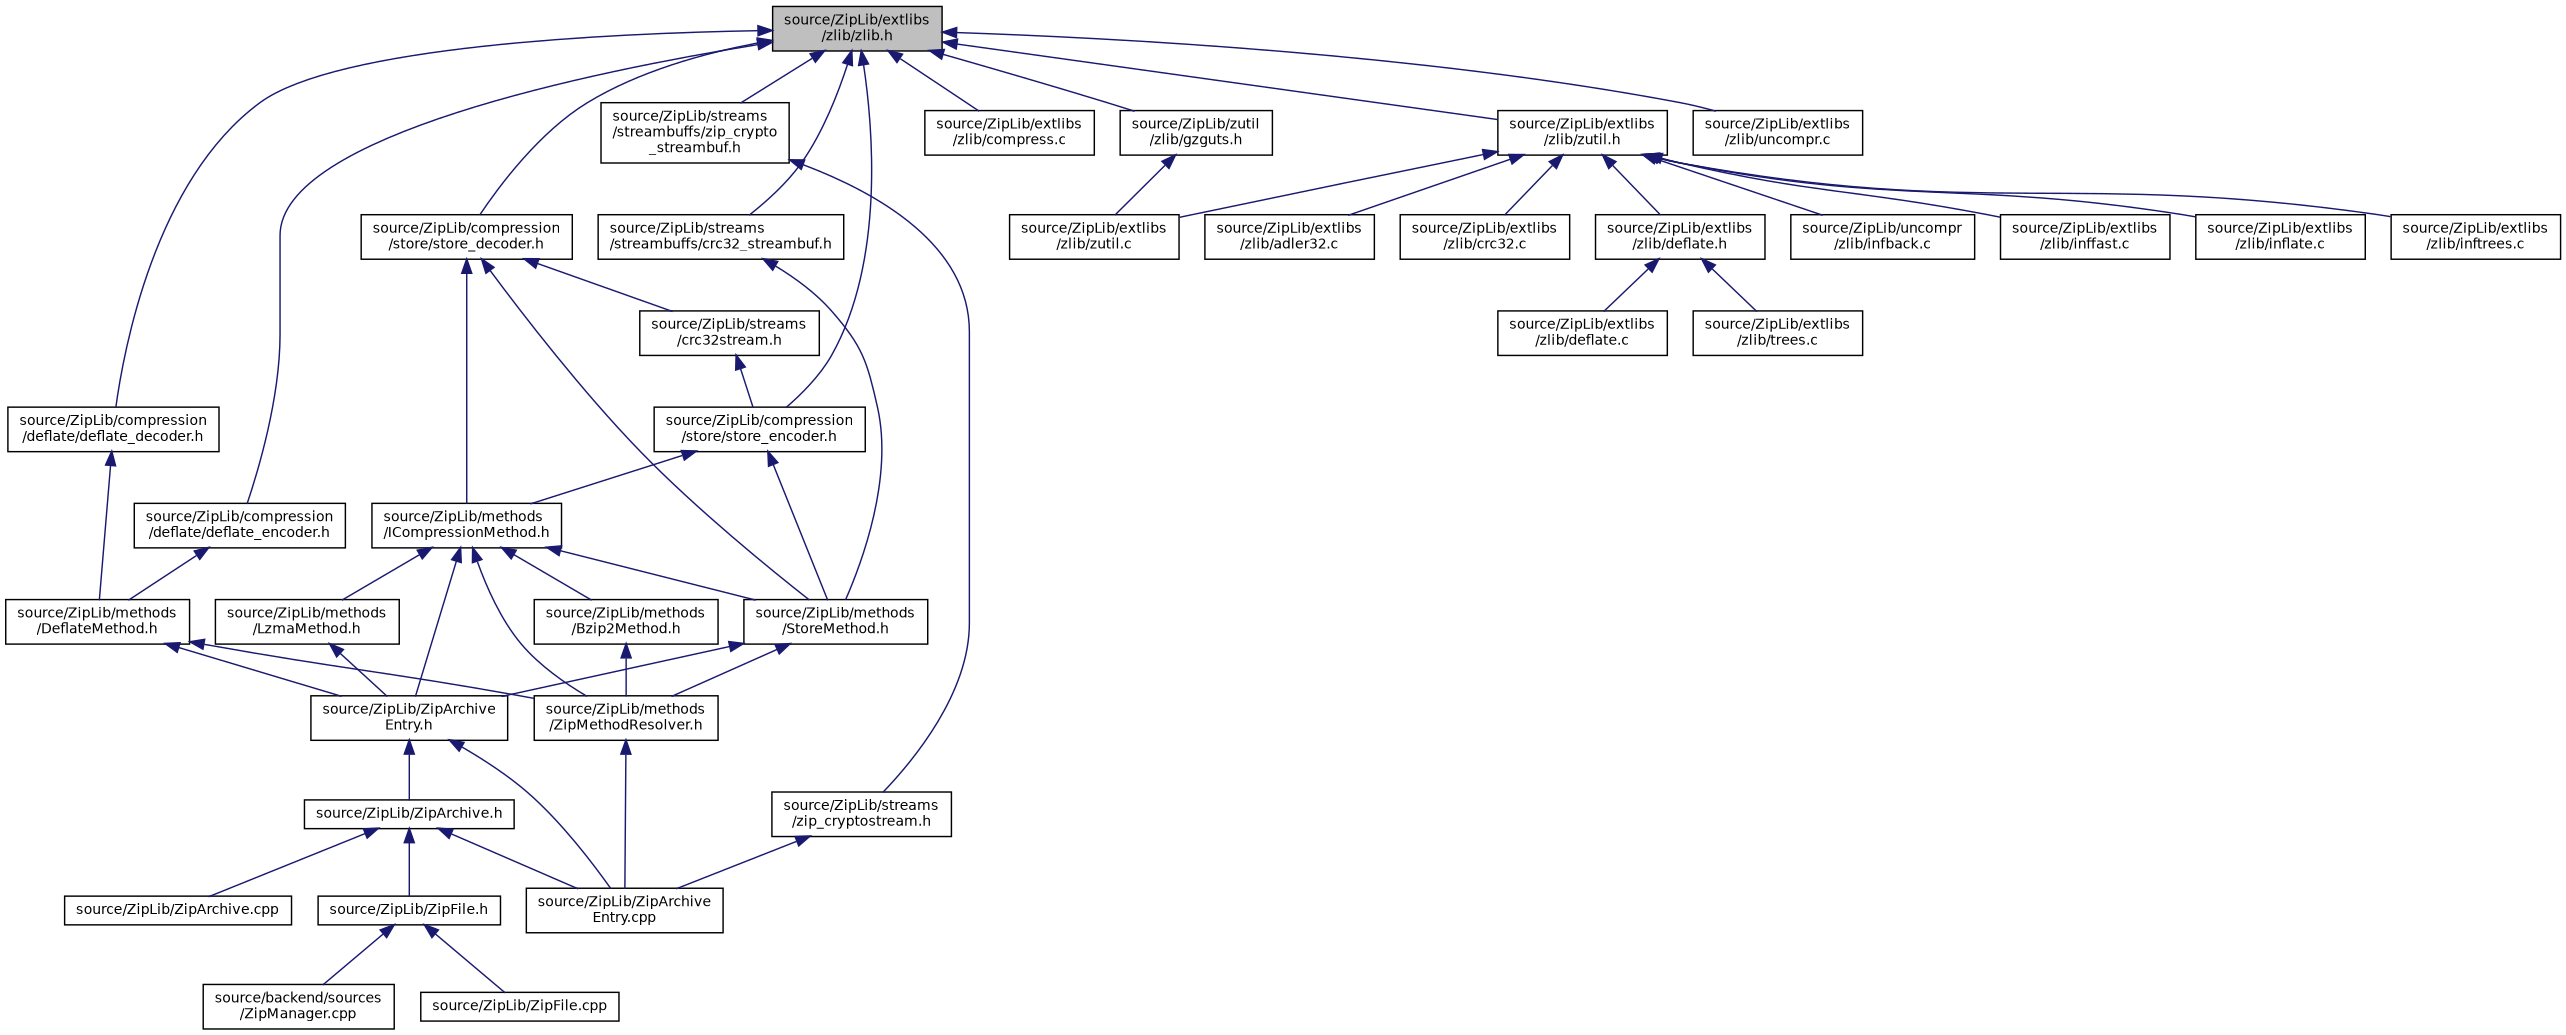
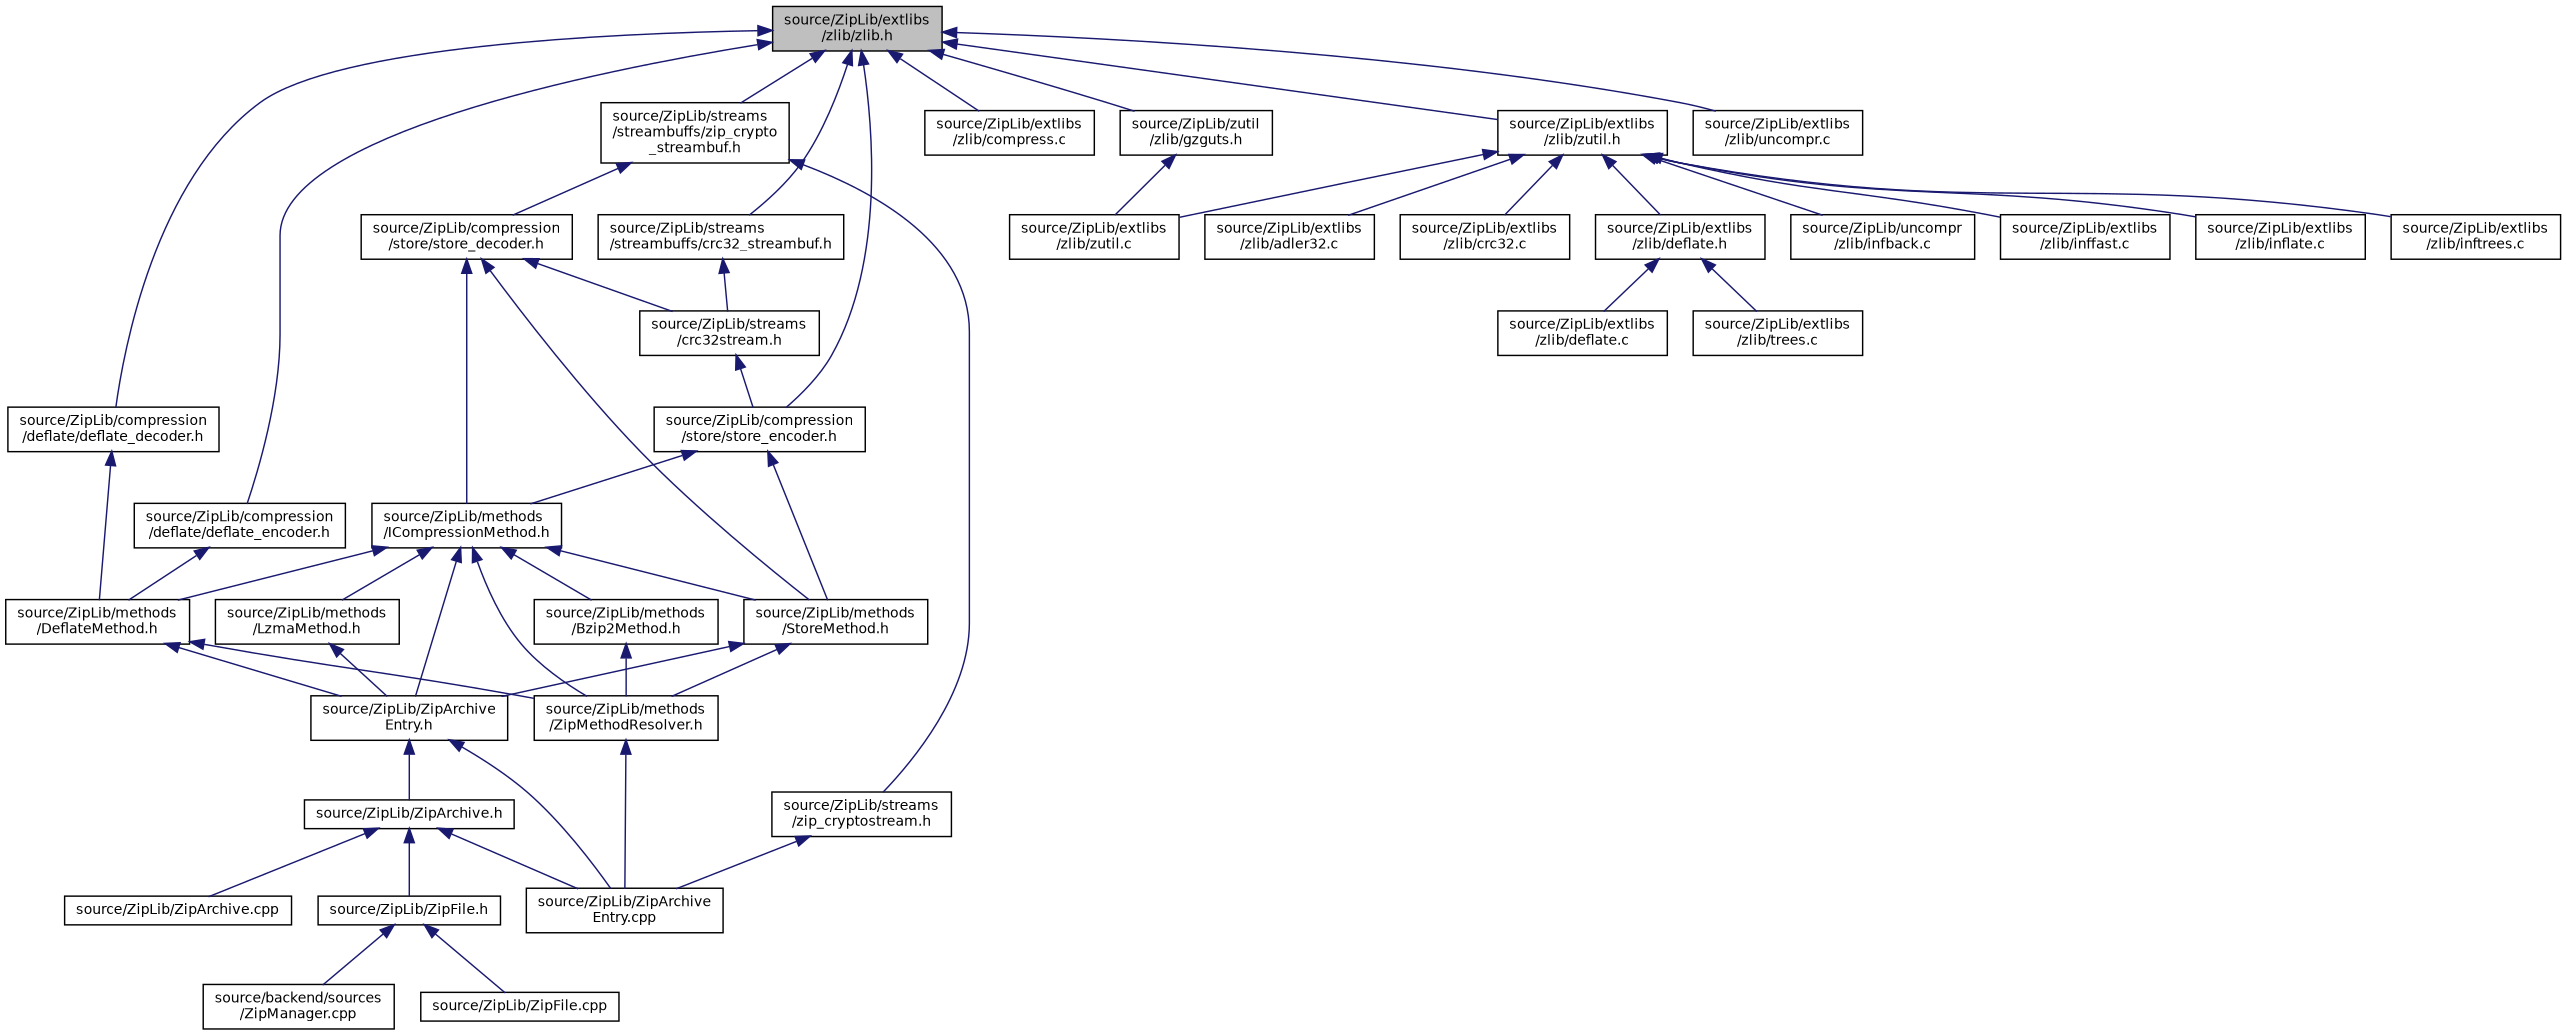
  digraph {
    node [color=black fillcolor=white fontname=Helvetica fontsize=10 shape=record style=filled]
    edge [color=midnightblue dir=back fontname=Helvetica fontsize=10 labelfontname=Helvetica labelfontsize=10 style=solid]
    n1 [fillcolor=grey75 fontcolor=black height=0.2 label="source/ZipLib/extlibs\l/zlib/zlib.h" width=0.4]
    n2 [height=0.2 label="source/ZipLib/compression\l/deflate/deflate_decoder.h" width=0.4]
    n3 [height=0.2 label="source/ZipLib/compression\l/deflate/deflate_encoder.h" width=0.4]
    n4 [height=0.2 label="source/ZipLib/compression\l/store/store_decoder.h" width=0.4]
    n5 [height=0.2 label="source/ZipLib/compression\l/store/store_encoder.h" width=0.4]
    n6 [height=0.2 label="source/ZipLib/extlibs\l/zlib/compress.c" width=0.4]
    n7 [height=0.2 label="source/ZipLib/zutil\l/zlib/gzguts.h" width=0.4]
    n8 [height=0.2 label="source/ZipLib/extlibs\l/zlib/uncompr.c" width=0.4]
    n9 [height=0.2 label="source/ZipLib/extlibs\l/zlib/zutil.h" width=0.4]
    n10 [height=0.2 label="source/ZipLib/streams\l/streambuffs/crc32_streambuf.h" width=0.4]
    n11 [height=0.2 label="source/ZipLib/streams\l/streambuffs/zip_crypto\l_streambuf.h" width=0.4]
    n12 [height=0.2 label="source/ZipLib/methods\l/DeflateMethod.h" width=0.4]
    n13 [height=0.2 label="source/ZipLib/methods\l/ICompressionMethod.h" width=0.4]
    n14 [height=0.2 label="source/ZipLib/methods\l/StoreMethod.h" width=0.4]
    n15 [height=0.2 label="source/ZipLib/streams\l/crc32stream.h" width=0.4]
    n16 [height=0.2 label="source/ZipLib/extlibs\l/zlib/zutil.c" width=0.4]
    n17 [height=0.2 label="source/ZipLib/extlibs\l/zlib/adler32.c" width=0.4]
    n18 [height=0.2 label="source/ZipLib/extlibs\l/zlib/crc32.c" width=0.4]
    n19 [height=0.2 label="source/ZipLib/extlibs\l/zlib/deflate.h" width=0.4]
    n20 [height=0.2 label="source/ZipLib/uncompr\l/zlib/infback.c" width=0.4]
    n21 [height=0.2 label="source/ZipLib/extlibs\l/zlib/inffast.c" width=0.4]
    n22 [height=0.2 label="source/ZipLib/extlibs\l/zlib/inflate.c" width=0.4]
    n23 [height=0.2 label="source/ZipLib/extlibs\l/zlib/inftrees.c" width=0.4]
    n24 [height=0.2 label="source/ZipLib/streams\l/zip_cryptostream.h" width=0.4]
    n25 [height=0.2 label="source/ZipLib/methods\l/ZipMethodResolver.h" width=0.4]
    n26 [height=0.2 label="source/ZipLib/ZipArchive\lEntry.h" width=0.4]
    n27 [height=0.2 label="source/ZipLib/ZipArchive\lEntry.cpp" width=0.4]
    n28 [height=0.2 label="source/ZipLib/ZipArchive.h" width=0.4]
    n29 [height=0.2 label="source/ZipLib/ZipArchive.cpp" width=0.4]
    n30 [height=0.2 label="source/ZipLib/ZipFile.h" width=0.4]
    n31 [height=0.2 label="source/backend/sources\l/ZipManager.cpp" width=0.4]
    n32 [height=0.2 label="source/ZipLib/ZipFile.cpp" width=0.4]
    n33 [height=0.2 label="source/ZipLib/methods\l/Bzip2Method.h" width=0.4]
    n34 [height=0.2 label="source/ZipLib/methods\l/LzmaMethod.h" width=0.4]
    n35 [height=0.2 label="source/ZipLib/extlibs\l/zlib/deflate.c" width=0.4]
    n36 [height=0.2 label="source/ZipLib/extlibs\l/zlib/trees.c" width=0.4]
    n1 -> n2
    n1 -> n3
-   n1 -> n4
+   n11 -> n4
    n1 -> n5
    n1 -> n6
    n1 -> n7
    n1 -> n8
    n1 -> n9
    n1 -> n10
    n1 -> n11
    n2 -> n12
    n3 -> n12
    n4 -> n13
    n4 -> n14
    n4 -> n15
    n5 -> n13
    n5 -> n14
    n7 -> n16
    n9 -> n16
    n9 -> n17
    n9 -> n18
    n9 -> n19
    n9 -> n20
    n9 -> n21
    n9 -> n22
    n9 -> n23
-   n10 -> n14
+   n10 -> n15
    n11 -> n24
    n12 -> n25
    n12 -> n26
+   n13 -> n12
    n13 -> n14
    n13 -> n25
    n13 -> n26
    n13 -> n33
    n13 -> n34
    n14 -> n25
    n14 -> n26
    n15 -> n5
    n19 -> n35
    n19 -> n36
    n24 -> n27
    n25 -> n27
    n26 -> n27
    n26 -> n28
    n28 -> n27
    n28 -> n29
    n28 -> n30
    n30 -> n31
    n30 -> n32
    n33 -> n25
    n34 -> n26
  }
